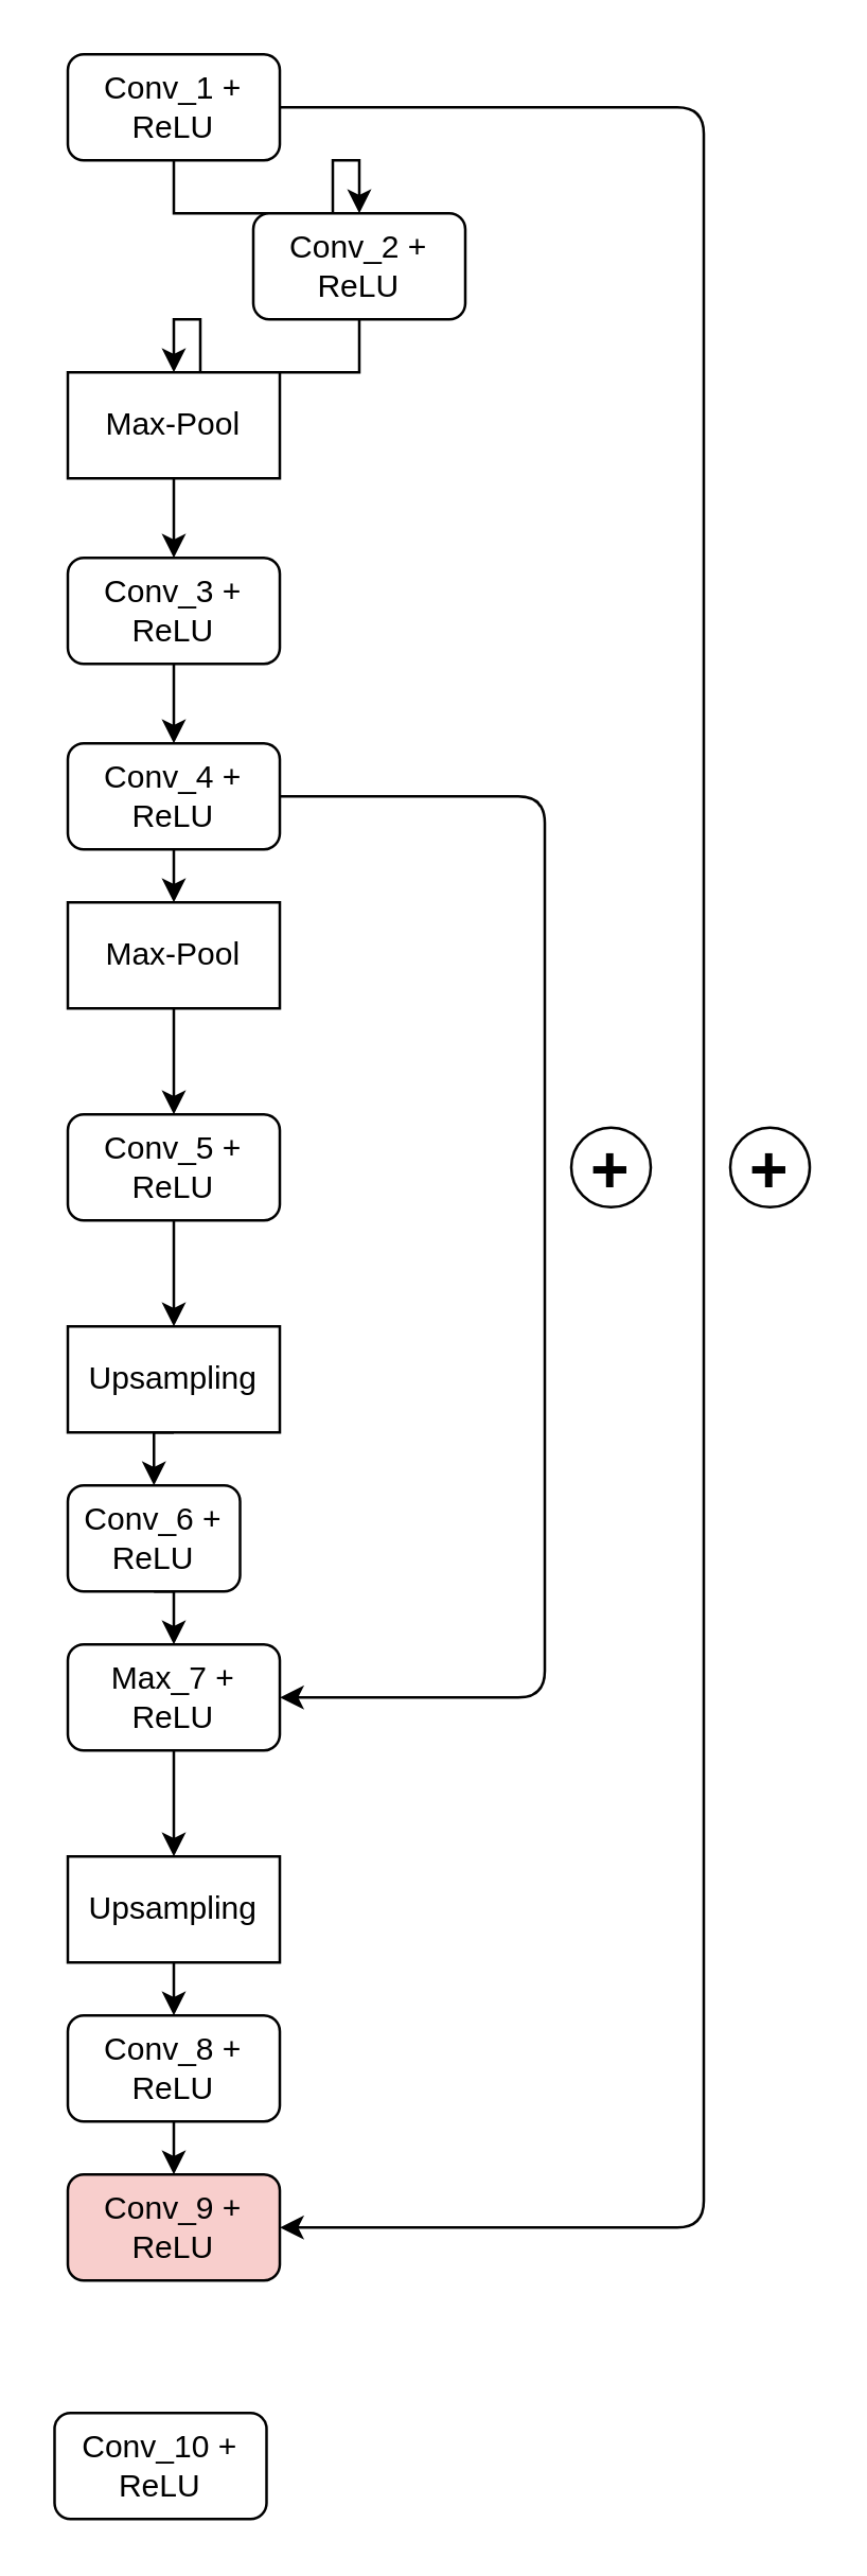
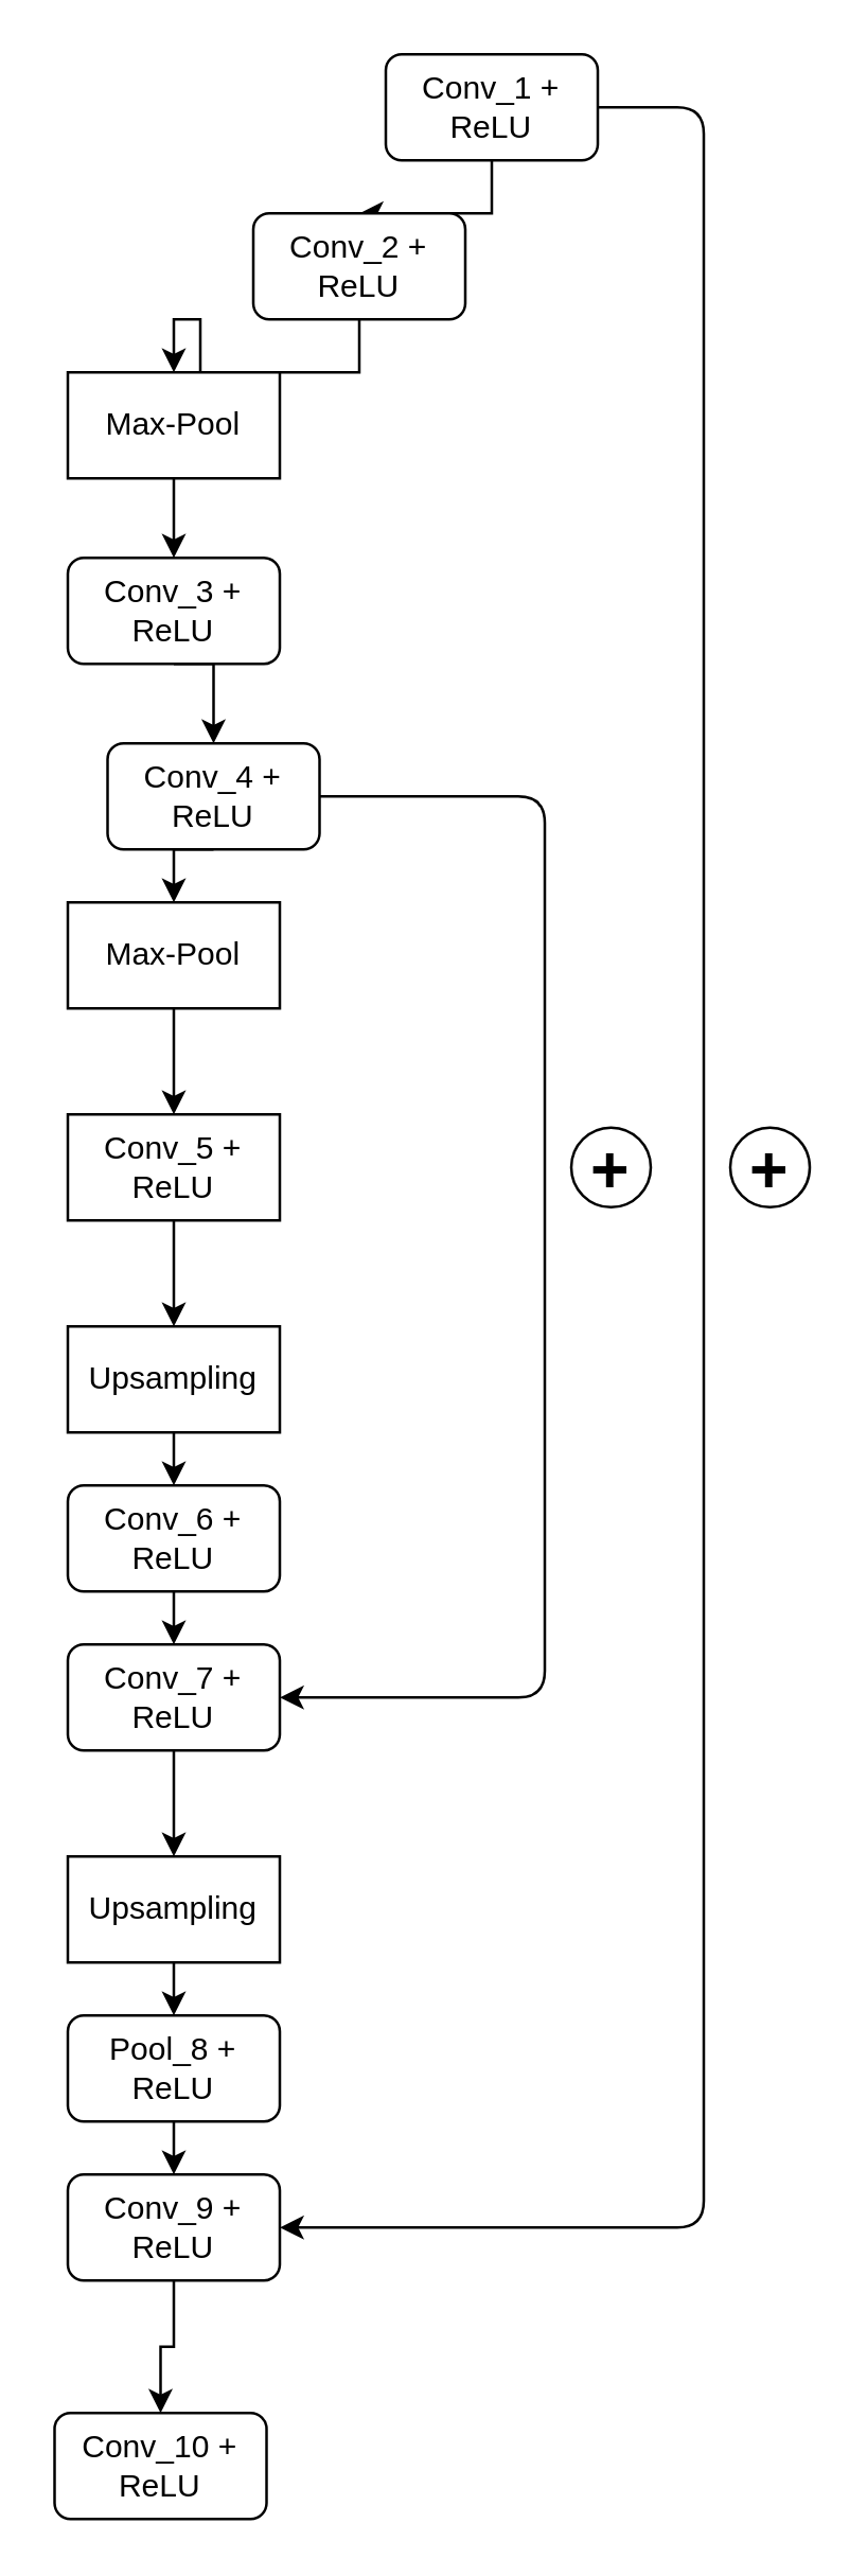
  <mxCell id="0" />
  <mxCell id="1" parent="0" />
  <mxCell id="2" style="edgeStyle=orthogonalEdgeStyle;rounded=0;orthogonalLoop=1;jettySize=auto;html=1;exitX=0.5;exitY=1;exitDx=0;exitDy=0;entryX=0.5;entryY=0;entryDx=0;entryDy=0;" edge="1" parent="1" source="3" target="5"><mxGeometry relative="1" as="geometry" /></mxCell>
- <mxCell id="3" value="Conv_1 + ReLU" style="rounded=1;whiteSpace=wrap;html=1;" vertex="1" parent="1"><mxGeometry x="25" y="20" width="80" height="40" as="geometry" /></mxCell>
+ <mxCell id="3" value="Conv_1 + ReLU" style="rounded=1;whiteSpace=wrap;html=1;" vertex="1" parent="1"><mxGeometry x="145" y="20" width="80" height="40" as="geometry" /></mxCell>
  <mxCell id="4" style="edgeStyle=orthogonalEdgeStyle;rounded=0;orthogonalLoop=1;jettySize=auto;html=1;exitX=0.5;exitY=1;exitDx=0;exitDy=0;entryX=0.5;entryY=0;entryDx=0;entryDy=0;" edge="1" parent="1" source="5" target="7"><mxGeometry relative="1" as="geometry" /></mxCell>
  <mxCell id="5" value="Conv_2 + ReLU" style="rounded=1;whiteSpace=wrap;html=1;" vertex="1" parent="1"><mxGeometry x="95" y="80" width="80" height="40" as="geometry" /></mxCell>
  <mxCell id="6" style="edgeStyle=orthogonalEdgeStyle;rounded=0;orthogonalLoop=1;jettySize=auto;html=1;exitX=0.5;exitY=1;exitDx=0;exitDy=0;entryX=0.5;entryY=0;entryDx=0;entryDy=0;" edge="1" parent="1" source="7" target="9"><mxGeometry relative="1" as="geometry" /></mxCell>
  <mxCell id="7" value="Max-Pool" style="rounded=0;whiteSpace=wrap;html=1;" vertex="1" parent="1"><mxGeometry x="25" y="140" width="80" height="40" as="geometry" /></mxCell>
  <mxCell id="8" style="edgeStyle=orthogonalEdgeStyle;rounded=0;orthogonalLoop=1;jettySize=auto;html=1;exitX=0.5;exitY=1;exitDx=0;exitDy=0;entryX=0.5;entryY=0;entryDx=0;entryDy=0;" edge="1" parent="1" source="9" target="12"><mxGeometry relative="1" as="geometry" /></mxCell>
  <mxCell id="9" value="Conv_3 + ReLU" style="rounded=1;whiteSpace=wrap;html=1;" vertex="1" parent="1"><mxGeometry x="25" y="210" width="80" height="40" as="geometry" /></mxCell>
  <mxCell id="10" style="edgeStyle=orthogonalEdgeStyle;orthogonalLoop=1;jettySize=auto;html=1;rounded=1;entryX=1;entryY=0.5;entryDx=0;entryDy=0;" edge="1" parent="1" source="12" target="22"><mxGeometry relative="1" as="geometry"><mxPoint x="125" y="640" as="targetPoint" /><Array as="points"><mxPoint x="205" y="300" /><mxPoint x="205" y="640" /></Array></mxGeometry></mxCell>
  <mxCell id="11" style="edgeStyle=orthogonalEdgeStyle;rounded=0;orthogonalLoop=1;jettySize=auto;html=1;exitX=0.5;exitY=1;exitDx=0;exitDy=0;entryX=0.5;entryY=0;entryDx=0;entryDy=0;" edge="1" parent="1" source="12" target="14"><mxGeometry relative="1" as="geometry" /></mxCell>
- <mxCell id="12" value="Conv_4 + ReLU" style="rounded=1;whiteSpace=wrap;html=1;" vertex="1" parent="1"><mxGeometry x="25" y="280" width="80" height="40" as="geometry" /></mxCell>
+ <mxCell id="12" value="Conv_4 + ReLU" style="rounded=1;whiteSpace=wrap;html=1;" vertex="1" parent="1"><mxGeometry x="40" y="280" width="80" height="40" as="geometry" /></mxCell>
  <mxCell id="13" style="edgeStyle=orthogonalEdgeStyle;rounded=0;orthogonalLoop=1;jettySize=auto;html=1;exitX=0.5;exitY=1;exitDx=0;exitDy=0;entryX=0.5;entryY=0;entryDx=0;entryDy=0;" edge="1" parent="1" source="14" target="16"><mxGeometry relative="1" as="geometry" /></mxCell>
  <mxCell id="14" value="Max-Pool" style="rounded=0;whiteSpace=wrap;html=1;" vertex="1" parent="1"><mxGeometry x="25" y="340" width="80" height="40" as="geometry" /></mxCell>
  <mxCell id="15" style="edgeStyle=orthogonalEdgeStyle;rounded=0;orthogonalLoop=1;jettySize=auto;html=1;exitX=0.5;exitY=1;exitDx=0;exitDy=0;entryX=0.5;entryY=0;entryDx=0;entryDy=0;" edge="1" parent="1" source="16" target="18"><mxGeometry relative="1" as="geometry" /></mxCell>
- <mxCell id="16" value="Conv_5 + ReLU" style="rounded=1;whiteSpace=wrap;html=1;" vertex="1" parent="1"><mxGeometry x="25" y="420" width="80" height="40" as="geometry" /></mxCell>
+ <mxCell id="16" value="Conv_5 + ReLU" style="whiteSpace=wrap;html=1;rounded=0;" vertex="1" parent="1"><mxGeometry x="25" y="420" width="80" height="40" as="geometry" /></mxCell>
  <mxCell id="17" style="edgeStyle=orthogonalEdgeStyle;rounded=0;orthogonalLoop=1;jettySize=auto;html=1;exitX=0.5;exitY=1;exitDx=0;exitDy=0;entryX=0.5;entryY=0;entryDx=0;entryDy=0;" edge="1" parent="1" source="18" target="20"><mxGeometry relative="1" as="geometry" /></mxCell>
  <mxCell id="18" value="Upsampling" style="rounded=0;whiteSpace=wrap;html=1;" vertex="1" parent="1"><mxGeometry x="25" y="500" width="80" height="40" as="geometry" /></mxCell>
  <mxCell id="19" style="edgeStyle=orthogonalEdgeStyle;rounded=0;orthogonalLoop=1;jettySize=auto;html=1;exitX=0.5;exitY=1;exitDx=0;exitDy=0;entryX=0.5;entryY=0;entryDx=0;entryDy=0;" edge="1" parent="1" source="20" target="22"><mxGeometry relative="1" as="geometry" /></mxCell>
- <mxCell id="20" value="Conv_6 + ReLU" style="rounded=1;whiteSpace=wrap;html=1;" vertex="1" parent="1"><mxGeometry x="25" y="560" width="65" height="40" as="geometry" /></mxCell>
+ <mxCell id="20" value="Conv_6 + ReLU" style="rounded=1;whiteSpace=wrap;html=1;" vertex="1" parent="1"><mxGeometry x="25" y="560" width="80" height="40" as="geometry" /></mxCell>
  <mxCell id="21" style="edgeStyle=orthogonalEdgeStyle;rounded=0;orthogonalLoop=1;jettySize=auto;html=1;exitX=0.5;exitY=1;exitDx=0;exitDy=0;entryX=0.5;entryY=0;entryDx=0;entryDy=0;" edge="1" parent="1" source="22" target="24"><mxGeometry relative="1" as="geometry" /></mxCell>
- <mxCell id="22" value="Max_7 + ReLU" style="rounded=1;whiteSpace=wrap;html=1;" vertex="1" parent="1"><mxGeometry x="25" y="620" width="80" height="40" as="geometry" /></mxCell>
+ <mxCell id="22" value="Conv_7 + ReLU" style="rounded=1;whiteSpace=wrap;html=1;" vertex="1" parent="1"><mxGeometry x="25" y="620" width="80" height="40" as="geometry" /></mxCell>
  <mxCell id="23" style="edgeStyle=orthogonalEdgeStyle;rounded=0;orthogonalLoop=1;jettySize=auto;html=1;exitX=0.5;exitY=1;exitDx=0;exitDy=0;entryX=0.5;entryY=0;entryDx=0;entryDy=0;" edge="1" parent="1" source="24" target="26"><mxGeometry relative="1" as="geometry" /></mxCell>
  <mxCell id="24" value="Upsampling" style="rounded=0;whiteSpace=wrap;html=1;" vertex="1" parent="1"><mxGeometry x="25" y="700" width="80" height="40" as="geometry" /></mxCell>
  <mxCell id="25" style="edgeStyle=orthogonalEdgeStyle;rounded=0;orthogonalLoop=1;jettySize=auto;html=1;exitX=0.5;exitY=1;exitDx=0;exitDy=0;entryX=0.5;entryY=0;entryDx=0;entryDy=0;" edge="1" parent="1" source="26" target="28"><mxGeometry relative="1" as="geometry" /></mxCell>
- <mxCell id="26" value="Conv_8 + ReLU" style="rounded=1;whiteSpace=wrap;html=1;" vertex="1" parent="1"><mxGeometry x="25" y="760" width="80" height="40" as="geometry" /></mxCell>
- <mxCell id="28" value="Conv_9 + ReLU" style="rounded=1;whiteSpace=wrap;html=1;fillColor=#f8cecc;" vertex="1" parent="1"><mxGeometry x="25" y="820" width="80" height="40" as="geometry" /></mxCell>
+ <mxCell id="26" value="Pool_8 + ReLU" style="rounded=1;whiteSpace=wrap;html=1;" vertex="1" parent="1"><mxGeometry x="25" y="760" width="80" height="40" as="geometry" /></mxCell>
+ <mxCell id="27" style="edgeStyle=orthogonalEdgeStyle;rounded=0;orthogonalLoop=1;jettySize=auto;html=1;exitX=0.5;exitY=1;exitDx=0;exitDy=0;entryX=0.5;entryY=0;entryDx=0;entryDy=0;" edge="1" parent="1" source="28" target="29"><mxGeometry relative="1" as="geometry" /></mxCell>
+ <mxCell id="28" value="Conv_9 + ReLU" style="rounded=1;whiteSpace=wrap;html=1;" vertex="1" parent="1"><mxGeometry x="25" y="820" width="80" height="40" as="geometry" /></mxCell>
  <mxCell id="29" value="Conv_10 + ReLU" style="rounded=1;whiteSpace=wrap;html=1;" vertex="1" parent="1"><mxGeometry x="20" y="910" width="80" height="40" as="geometry" /></mxCell>
  <mxCell id="30" style="edgeStyle=orthogonalEdgeStyle;orthogonalLoop=1;jettySize=auto;html=1;entryX=1;entryY=0.5;entryDx=0;entryDy=0;rounded=1;exitX=1;exitY=0.5;exitDx=0;exitDy=0;" edge="1" parent="1" source="3" target="28"><mxGeometry relative="1" as="geometry"><mxPoint x="115" y="310" as="sourcePoint" /><mxPoint x="115" y="590" as="targetPoint" /><Array as="points"><mxPoint x="265" y="40" /><mxPoint x="265" y="840" /></Array></mxGeometry></mxCell>
  <mxCell id="31" value="&lt;font style=&quot;font-size: 25px;&quot;&gt;&lt;b&gt;+&lt;/b&gt;&lt;/font&gt;" style="ellipse;whiteSpace=wrap;html=1;aspect=fixed;" vertex="1" parent="1"><mxGeometry x="275" y="425" width="30" height="30" as="geometry" /></mxCell>
  <mxCell id="32" value="&lt;font style=&quot;font-size: 25px;&quot;&gt;&lt;b&gt;+&lt;/b&gt;&lt;/font&gt;" style="ellipse;whiteSpace=wrap;html=1;aspect=fixed;" vertex="1" parent="1"><mxGeometry x="215" y="425" width="30" height="30" as="geometry" /></mxCell>
